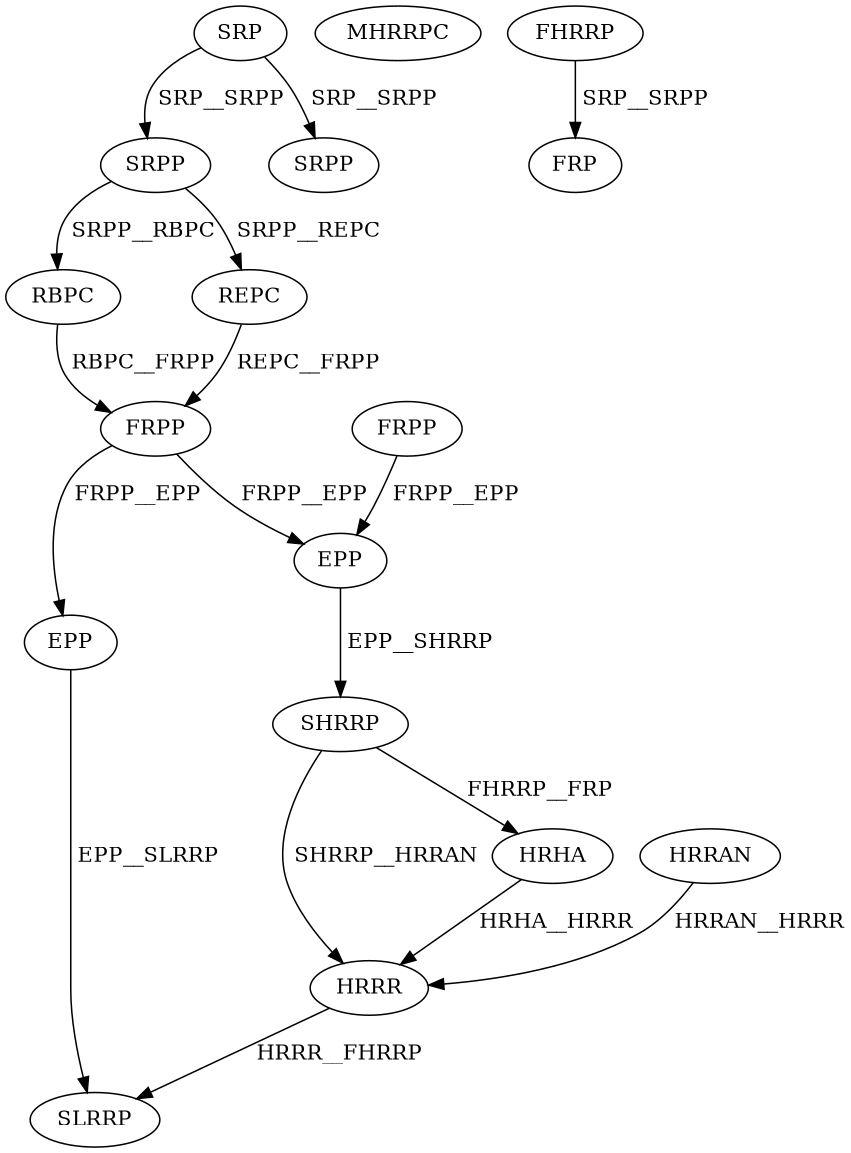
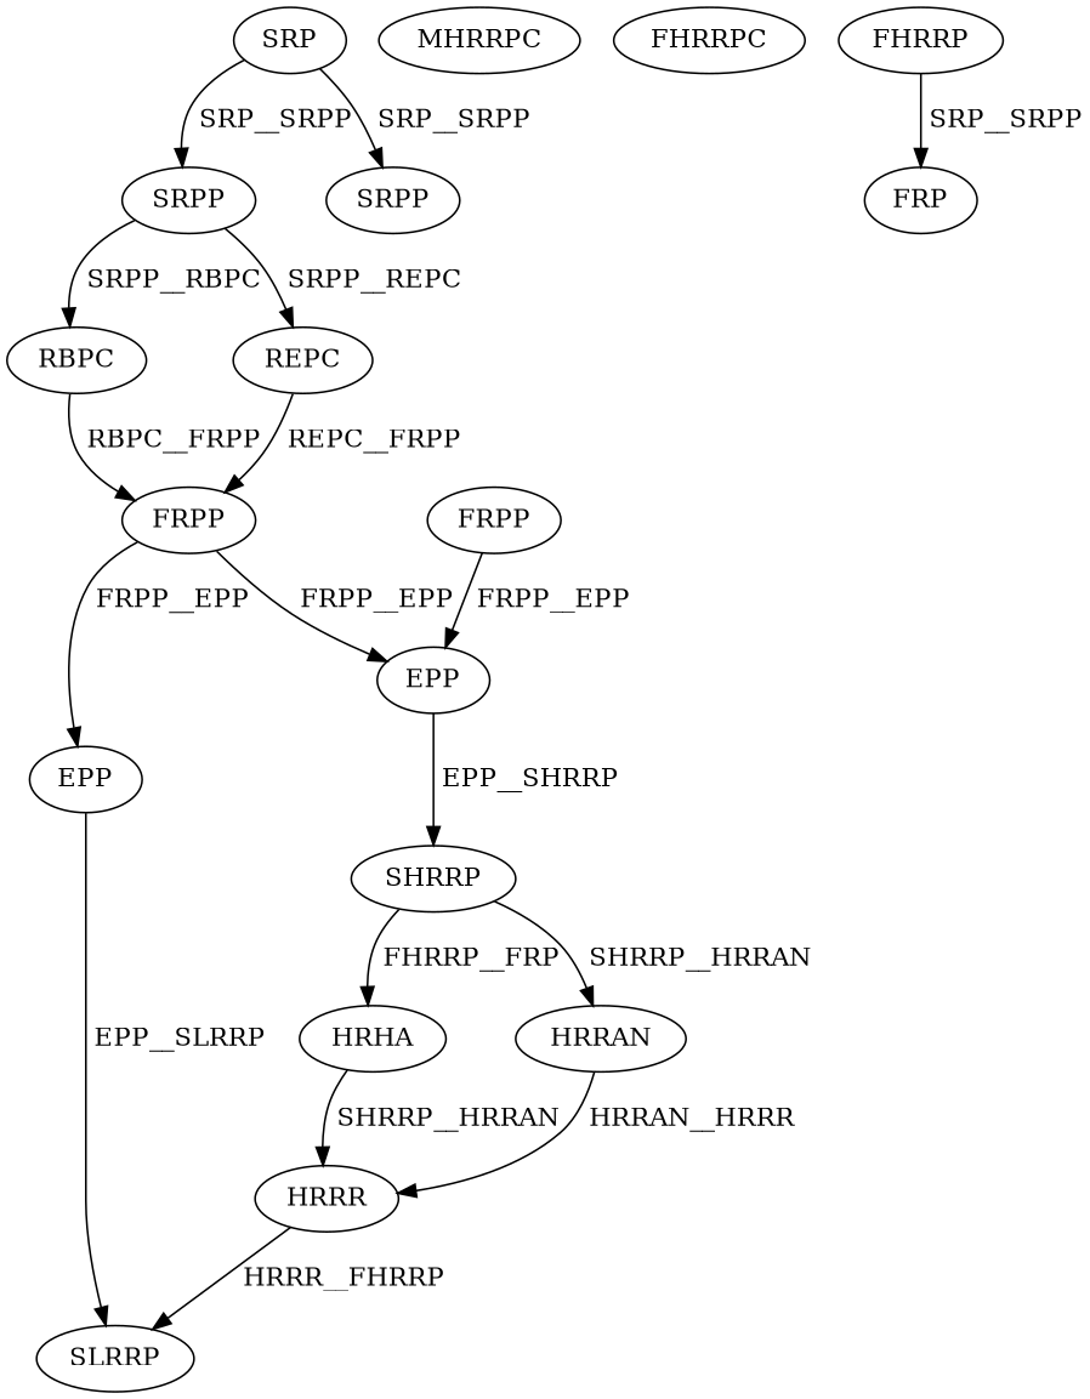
  digraph {
    node [color=black fontcolor=black]
    edge [color=black fontcolor=black]
    n1 [label=SRP]
    n2 [label=SRPP]
    n3 [label=SRPP]
    n4 [label=RBPC]
    n5 [label=REPC]
    n6 [label=FRPP]
    n7 [label=FRPP]
    n8 [label=EPP]
    n9 [label=SHRRP]
    n10 [label=EPP]
    n11 [label=SLRRP]
    n12 [label=HRRAN]
    n13 [label=HRHA]
    n14 [label=HRRR]
    n15 [label=MHRRPC]
+   n16 [label=FHRRPC]
    n17 [label=FHRRP]
    n18 [label=FRP]
    n1 -> n2 [label=" SRP__SRPP"]
    n1 -> n3 [label=" SRP__SRPP"]
    n2 -> n4 [label=" SRPP__RBPC"]
    n2 -> n5 [label=" SRPP__REPC"]
    n4 -> n6 [label=" RBPC__FRPP"]
    n5 -> n6 [label=" REPC__FRPP"]
    n6 -> n8 [label=" FRPP__EPP"]
    n6 -> n10 [label=" FRPP__EPP"]
    n7 -> n8 [label=" FRPP__EPP"]
    n8 -> n9 [label=" EPP__SHRRP"]
-   n9 -> n14 [label=" SHRRP__HRRAN"]
+   n9 -> n12 [label=" SHRRP__HRRAN"]
    n9 -> n13 [label=" FHRRP__FRP"]
    n10 -> n11 [label=" EPP__SLRRP"]
    n12 -> n14 [label=" HRRAN__HRRR"]
-   n13 -> n14 [label=" HRHA__HRRR"]
+   n13 -> n14 [label=" SHRRP__HRRAN"]
    n14 -> n11 [label=" HRRR__FHRRP"]
    n17 -> n18 [label=" SRP__SRPP"]
  }
